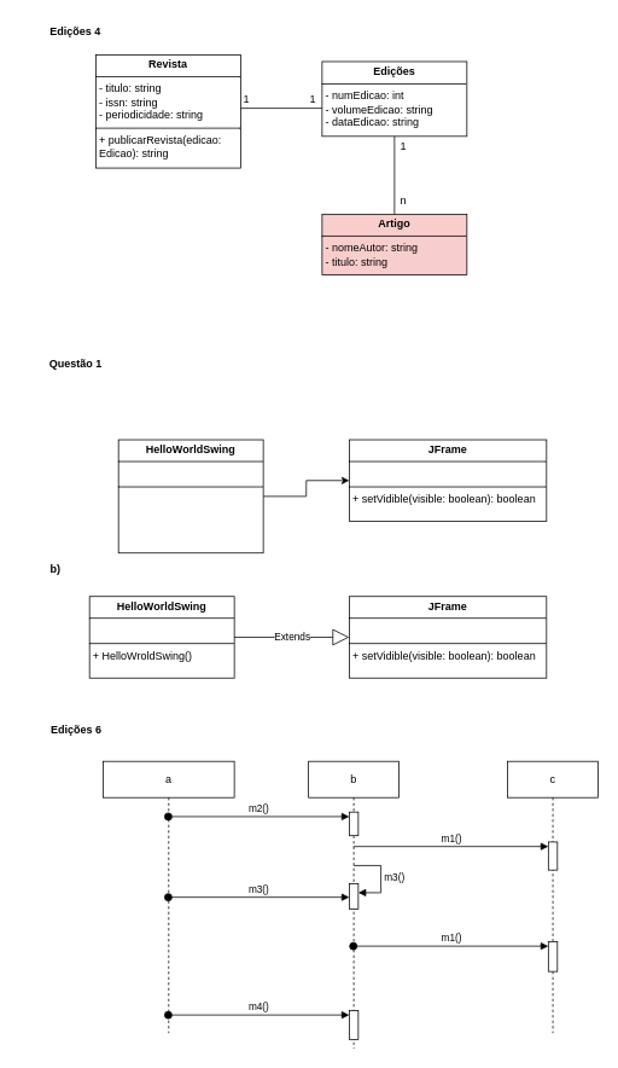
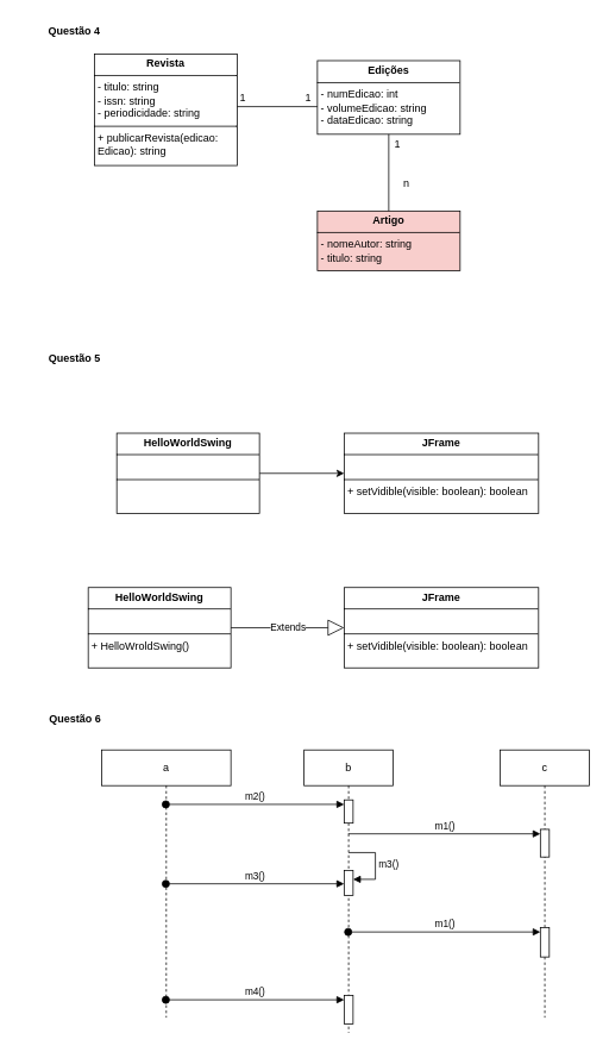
  <mxCell id="0" />
  <mxCell id="1" parent="0" />
  <mxCell id="2" value="&lt;p style=&quot;margin:0px;margin-top:4px;text-align:center;&quot;&gt;&lt;b&gt;Revista&lt;/b&gt;&lt;/p&gt;&lt;hr size=&quot;1&quot; style=&quot;border-style:solid;&quot;&gt;&lt;p style=&quot;margin:0px;margin-left:4px;&quot;&gt;- titulo: string&lt;/p&gt;&lt;p style=&quot;margin:0px;margin-left:4px;&quot;&gt;- issn: string&lt;/p&gt;&lt;p style=&quot;margin:0px;margin-left:4px;&quot;&gt;- periodicidade: string&lt;/p&gt;&lt;hr size=&quot;1&quot; style=&quot;border-style:solid;&quot;&gt;&lt;p style=&quot;margin:0px;margin-left:4px;&quot;&gt;+ publicarRevista(edicao: Edicao): string&lt;/p&gt;" style="verticalAlign=top;align=left;overflow=fill;html=1;whiteSpace=wrap;" parent="1" vertex="1"><mxGeometry x="105" y="60" width="160" height="125" as="geometry" /></mxCell>
  <mxCell id="3" value="&lt;p style=&quot;margin:0px;margin-top:4px;text-align:center;&quot;&gt;&lt;b&gt;Edições&lt;/b&gt;&lt;/p&gt;&lt;hr size=&quot;1&quot; style=&quot;border-style:solid;&quot;&gt;&lt;p style=&quot;margin:0px;margin-left:4px;&quot;&gt;- numEdicao: int&lt;/p&gt;&lt;p style=&quot;margin:0px;margin-left:4px;&quot;&gt;- volumeEdicao: string&lt;/p&gt;&lt;p style=&quot;margin:0px;margin-left:4px;&quot;&gt;- dataEdicao: string&lt;/p&gt;&lt;p style=&quot;margin:0px;margin-left:4px;&quot;&gt;&lt;br&gt;&lt;/p&gt;" style="verticalAlign=top;align=left;overflow=fill;html=1;whiteSpace=wrap;" parent="1" vertex="1"><mxGeometry x="355" y="67.5" width="160" height="82.5" as="geometry" /></mxCell>
  <mxCell id="4" value="&lt;span style=&quot;font-weight: normal;&quot;&gt;1&lt;/span&gt;" style="text;align=center;fontStyle=1;verticalAlign=middle;spacingLeft=3;spacingRight=3;strokeColor=none;rotatable=0;points=[[0,0.5],[1,0.5]];portConstraint=eastwest;html=1;" parent="1" vertex="1"><mxGeometry x="231" y="97" width="80" height="26" as="geometry" /></mxCell>
  <mxCell id="5" value="" style="line;strokeWidth=1;fillColor=none;align=left;verticalAlign=middle;spacingTop=-1;spacingLeft=3;spacingRight=3;rotatable=0;labelPosition=right;points=[];portConstraint=eastwest;strokeColor=inherit;" parent="1" vertex="1"><mxGeometry x="265" y="115" width="90" height="8" as="geometry" /></mxCell>
  <mxCell id="6" value="&lt;p style=&quot;margin:0px;margin-top:4px;text-align:center;&quot;&gt;&lt;b&gt;Artigo&lt;/b&gt;&lt;/p&gt;&lt;hr size=&quot;1&quot; style=&quot;border-style:solid;&quot;&gt;&lt;p style=&quot;margin:0px;margin-left:4px;&quot;&gt;- nomeAutor: string&lt;/p&gt;&lt;p style=&quot;margin:0px;margin-left:4px;&quot;&gt;- titulo: string&lt;/p&gt;" style="verticalAlign=top;align=left;overflow=fill;html=1;whiteSpace=wrap;fillColor=#f8cecc;" parent="1" vertex="1"><mxGeometry x="355" y="236" width="160" height="67" as="geometry" /></mxCell>
  <mxCell id="7" value="" style="endArrow=none;html=1;rounded=0;entryX=0.5;entryY=1;entryDx=0;entryDy=0;exitX=0.5;exitY=0;exitDx=0;exitDy=0;" parent="1" source="6" target="3" edge="1"><mxGeometry width="50" height="50" relative="1" as="geometry"><mxPoint x="337" y="236" as="sourcePoint" /><mxPoint x="387" y="186" as="targetPoint" /></mxGeometry></mxCell>
  <mxCell id="8" value="1" style="text;html=1;align=center;verticalAlign=middle;whiteSpace=wrap;rounded=0;" parent="1" vertex="1"><mxGeometry x="315" y="95" width="60" height="30" as="geometry" /></mxCell>
  <mxCell id="9" value="1" style="text;html=1;align=center;verticalAlign=middle;whiteSpace=wrap;rounded=0;" parent="1" vertex="1"><mxGeometry x="415" y="147" width="60" height="30" as="geometry" /></mxCell>
- <mxCell id="10" value="n" style="text;html=1;align=center;verticalAlign=middle;whiteSpace=wrap;rounded=0;" parent="1" vertex="1"><mxGeometry x="415" y="206" width="60" height="30" as="geometry" /></mxCell>
- <mxCell id="11" value="&lt;b&gt;Edições 4&lt;/b&gt;" style="text;html=1;align=center;verticalAlign=middle;whiteSpace=wrap;rounded=0;" parent="1" vertex="1"><mxGeometry x="39" y="20" width="87" height="30" as="geometry" /></mxCell>
- <mxCell id="12" value="&lt;b&gt;Questão 1&lt;/b&gt;" style="text;html=1;align=center;verticalAlign=middle;whiteSpace=wrap;rounded=0;" vertex="1" parent="1"><mxGeometry x="44.5" y="386" width="76" height="30" as="geometry" /></mxCell>
+ <mxCell id="10" value="n" style="text;html=1;align=center;verticalAlign=middle;whiteSpace=wrap;rounded=0;" parent="1" vertex="1"><mxGeometry x="425" y="191" width="60" height="30" as="geometry" /></mxCell>
+ <mxCell id="11" value="&lt;b&gt;Questão 4&lt;/b&gt;" style="text;html=1;align=center;verticalAlign=middle;whiteSpace=wrap;rounded=0;" parent="1" vertex="1"><mxGeometry x="39" y="20" width="87" height="30" as="geometry" /></mxCell>
+ <mxCell id="12" value="&lt;b&gt;Questão 5&lt;/b&gt;" style="text;html=1;align=center;verticalAlign=middle;whiteSpace=wrap;rounded=0;" vertex="1" parent="1"><mxGeometry x="44.5" y="386" width="76" height="30" as="geometry" /></mxCell>
  <mxCell id="13" style="edgeStyle=orthogonalEdgeStyle;rounded=0;orthogonalLoop=1;jettySize=auto;html=1;" edge="1" parent="1" source="14" target="15"><mxGeometry relative="1" as="geometry"><mxPoint x="382" y="530" as="targetPoint" /></mxGeometry></mxCell>
- <mxCell id="14" value="&lt;p style=&quot;margin:0px;margin-top:4px;text-align:center;&quot;&gt;&lt;b&gt;HelloWorldSwing&lt;/b&gt;&lt;/p&gt;&lt;hr size=&quot;1&quot; style=&quot;border-style:solid;&quot;&gt;&lt;p style=&quot;margin:0px;margin-left:4px;&quot;&gt;&lt;br&gt;&lt;/p&gt;&lt;hr size=&quot;1&quot; style=&quot;border-style:solid;&quot;&gt;&lt;p style=&quot;margin:0px;margin-left:4px;&quot;&gt;&lt;br&gt;&lt;/p&gt;" style="verticalAlign=top;align=left;overflow=fill;html=1;whiteSpace=wrap;" vertex="1" parent="1"><mxGeometry x="130" y="485" width="160" height="125" as="geometry" /></mxCell>
+ <mxCell id="14" value="&lt;p style=&quot;margin:0px;margin-top:4px;text-align:center;&quot;&gt;&lt;b&gt;HelloWorldSwing&lt;/b&gt;&lt;/p&gt;&lt;hr size=&quot;1&quot; style=&quot;border-style:solid;&quot;&gt;&lt;p style=&quot;margin:0px;margin-left:4px;&quot;&gt;&lt;br&gt;&lt;/p&gt;&lt;hr size=&quot;1&quot; style=&quot;border-style:solid;&quot;&gt;&lt;p style=&quot;margin:0px;margin-left:4px;&quot;&gt;&lt;br&gt;&lt;/p&gt;" style="verticalAlign=top;align=left;overflow=fill;html=1;whiteSpace=wrap;" vertex="1" parent="1"><mxGeometry x="130" y="485" width="160" height="90" as="geometry" /></mxCell>
  <mxCell id="15" value="&lt;p style=&quot;margin:0px;margin-top:4px;text-align:center;&quot;&gt;&lt;b&gt;JFrame&lt;/b&gt;&lt;/p&gt;&lt;hr size=&quot;1&quot; style=&quot;border-style:solid;&quot;&gt;&lt;p style=&quot;margin:0px;margin-left:4px;&quot;&gt;&lt;br&gt;&lt;/p&gt;&lt;hr size=&quot;1&quot; style=&quot;border-style:solid;&quot;&gt;&lt;p style=&quot;margin:0px;margin-left:4px;&quot;&gt;+ setVidible(visible: boolean): boolean&lt;/p&gt;" style="verticalAlign=top;align=left;overflow=fill;html=1;whiteSpace=wrap;" vertex="1" parent="1"><mxGeometry x="385" y="485" width="218" height="90" as="geometry" /></mxCell>
- <mxCell id="16" value="b)" style="text;align=center;fontStyle=1;verticalAlign=middle;spacingLeft=3;spacingRight=3;strokeColor=none;rotatable=0;points=[[0,0.5],[1,0.5]];portConstraint=eastwest;html=1;" vertex="1" parent="1"><mxGeometry x="20" y="615" width="80" height="26" as="geometry" /></mxCell>
  <mxCell id="17" value="&lt;p style=&quot;margin:0px;margin-top:4px;text-align:center;&quot;&gt;&lt;b&gt;HelloWorldSwing&lt;/b&gt;&lt;/p&gt;&lt;hr size=&quot;1&quot; style=&quot;border-style:solid;&quot;&gt;&lt;p style=&quot;margin:0px;margin-left:4px;&quot;&gt;&lt;br&gt;&lt;/p&gt;&lt;hr size=&quot;1&quot; style=&quot;border-style:solid;&quot;&gt;&lt;p style=&quot;margin:0px;margin-left:4px;&quot;&gt;+ HelloWroldSwing()&lt;/p&gt;" style="verticalAlign=top;align=left;overflow=fill;html=1;whiteSpace=wrap;" vertex="1" parent="1"><mxGeometry x="98" y="658" width="160" height="90" as="geometry" /></mxCell>
  <mxCell id="18" value="&lt;p style=&quot;margin:0px;margin-top:4px;text-align:center;&quot;&gt;&lt;b&gt;JFrame&lt;/b&gt;&lt;/p&gt;&lt;hr size=&quot;1&quot; style=&quot;border-style:solid;&quot;&gt;&lt;p style=&quot;margin:0px;margin-left:4px;&quot;&gt;&lt;br&gt;&lt;/p&gt;&lt;hr size=&quot;1&quot; style=&quot;border-style:solid;&quot;&gt;&lt;p style=&quot;margin:0px;margin-left:4px;&quot;&gt;+ setVidible(visible: boolean): boolean&lt;/p&gt;" style="verticalAlign=top;align=left;overflow=fill;html=1;whiteSpace=wrap;" vertex="1" parent="1"><mxGeometry x="385" y="658" width="218" height="90" as="geometry" /></mxCell>
  <mxCell id="19" value="Extends" style="endArrow=block;endSize=16;endFill=0;html=1;rounded=0;exitX=1;exitY=0.5;exitDx=0;exitDy=0;entryX=0;entryY=0.5;entryDx=0;entryDy=0;" edge="1" parent="1" source="17" target="18"><mxGeometry width="160" relative="1" as="geometry"><mxPoint x="375" y="819" as="sourcePoint" /><mxPoint x="278" y="819" as="targetPoint" /></mxGeometry></mxCell>
- <mxCell id="20" value="Edições 6" style="text;align=center;fontStyle=1;verticalAlign=middle;spacingLeft=3;spacingRight=3;strokeColor=none;rotatable=0;points=[[0,0.5],[1,0.5]];portConstraint=eastwest;html=1;" vertex="1" parent="1"><mxGeometry x="42.5" y="793" width="80" height="26" as="geometry" /></mxCell>
+ <mxCell id="20" value="Questão 6" style="text;align=center;fontStyle=1;verticalAlign=middle;spacingLeft=3;spacingRight=3;strokeColor=none;rotatable=0;points=[[0,0.5],[1,0.5]];portConstraint=eastwest;html=1;" vertex="1" parent="1"><mxGeometry x="42.5" y="793" width="80" height="26" as="geometry" /></mxCell>
  <mxCell id="21" value="c" style="shape=umlLifeline;perimeter=lifelinePerimeter;whiteSpace=wrap;html=1;container=1;dropTarget=0;collapsible=0;recursiveResize=0;outlineConnect=0;portConstraint=eastwest;newEdgeStyle={&quot;curved&quot;:0,&quot;rounded&quot;:0};" vertex="1" parent="1"><mxGeometry x="560" y="840" width="100" height="300" as="geometry" /></mxCell>
  <mxCell id="22" value="" style="html=1;points=[[0,0,0,0,5],[0,1,0,0,-5],[1,0,0,0,5],[1,1,0,0,-5]];perimeter=orthogonalPerimeter;outlineConnect=0;targetShapes=umlLifeline;portConstraint=eastwest;newEdgeStyle={&quot;curved&quot;:0,&quot;rounded&quot;:0};" vertex="1" parent="21"><mxGeometry x="45" y="89" width="10" height="31" as="geometry" /></mxCell>
  <mxCell id="23" value="" style="html=1;points=[[0,0,0,0,5],[0,1,0,0,-5],[1,0,0,0,5],[1,1,0,0,-5]];perimeter=orthogonalPerimeter;outlineConnect=0;targetShapes=umlLifeline;portConstraint=eastwest;newEdgeStyle={&quot;curved&quot;:0,&quot;rounded&quot;:0};" vertex="1" parent="21"><mxGeometry x="45" y="199" width="10" height="33" as="geometry" /></mxCell>
  <mxCell id="24" value="b" style="shape=umlLifeline;perimeter=lifelinePerimeter;whiteSpace=wrap;html=1;container=1;dropTarget=0;collapsible=0;recursiveResize=0;outlineConnect=0;portConstraint=eastwest;newEdgeStyle={&quot;curved&quot;:0,&quot;rounded&quot;:0};" vertex="1" parent="1"><mxGeometry x="340" y="840" width="100" height="317" as="geometry" /></mxCell>
  <mxCell id="25" value="" style="html=1;points=[[0,0,0,0,5],[0,1,0,0,-5],[1,0,0,0,5],[1,1,0,0,-5]];perimeter=orthogonalPerimeter;outlineConnect=0;targetShapes=umlLifeline;portConstraint=eastwest;newEdgeStyle={&quot;curved&quot;:0,&quot;rounded&quot;:0};" vertex="1" parent="24"><mxGeometry x="45" y="56" width="10" height="26" as="geometry" /></mxCell>
  <mxCell id="26" value="" style="html=1;points=[[0,0,0,0,5],[0,1,0,0,-5],[1,0,0,0,5],[1,1,0,0,-5]];perimeter=orthogonalPerimeter;outlineConnect=0;targetShapes=umlLifeline;portConstraint=eastwest;newEdgeStyle={&quot;curved&quot;:0,&quot;rounded&quot;:0};" vertex="1" parent="24"><mxGeometry x="45" y="135" width="10" height="28" as="geometry" /></mxCell>
  <mxCell id="27" value="m3()" style="html=1;align=left;spacingLeft=2;endArrow=block;rounded=0;edgeStyle=orthogonalEdgeStyle;curved=0;rounded=0;" edge="1" target="26" parent="24"><mxGeometry relative="1" as="geometry"><mxPoint x="50" y="115" as="sourcePoint" /><Array as="points"><mxPoint x="80" y="145" /></Array></mxGeometry></mxCell>
  <mxCell id="28" value="" style="html=1;points=[[0,0,0,0,5],[0,1,0,0,-5],[1,0,0,0,5],[1,1,0,0,-5]];perimeter=orthogonalPerimeter;outlineConnect=0;targetShapes=umlLifeline;portConstraint=eastwest;newEdgeStyle={&quot;curved&quot;:0,&quot;rounded&quot;:0};" vertex="1" parent="24"><mxGeometry x="45" y="275" width="10" height="32" as="geometry" /></mxCell>
  <mxCell id="29" value="a" style="shape=umlLifeline;perimeter=lifelinePerimeter;whiteSpace=wrap;html=1;container=1;dropTarget=0;collapsible=0;recursiveResize=0;outlineConnect=0;portConstraint=eastwest;newEdgeStyle={&quot;curved&quot;:0,&quot;rounded&quot;:0};" vertex="1" parent="1"><mxGeometry x="113" y="840" width="145" height="300" as="geometry" /></mxCell>
  <mxCell id="30" value="m2()" style="html=1;verticalAlign=bottom;startArrow=oval;endArrow=block;startSize=8;curved=0;rounded=0;entryX=0;entryY=0;entryDx=0;entryDy=5;" edge="1" target="25" parent="1" source="29"><mxGeometry relative="1" as="geometry"><mxPoint x="277" y="919" as="sourcePoint" /></mxGeometry></mxCell>
  <mxCell id="31" value="m1()" style="html=1;verticalAlign=bottom;endArrow=block;curved=0;rounded=0;entryX=0;entryY=0;entryDx=0;entryDy=5;" edge="1" target="22" parent="1" source="24"><mxGeometry relative="1" as="geometry"><mxPoint x="535" y="944" as="sourcePoint" /></mxGeometry></mxCell>
  <mxCell id="32" value="m1()" style="html=1;verticalAlign=bottom;startArrow=oval;endArrow=block;startSize=8;curved=0;rounded=0;entryX=0;entryY=0;entryDx=0;entryDy=5;" edge="1" target="23" parent="1" source="24"><mxGeometry relative="1" as="geometry"><mxPoint x="535" y="1027" as="sourcePoint" /></mxGeometry></mxCell>
  <mxCell id="33" value="m3()" style="html=1;verticalAlign=bottom;startArrow=oval;startFill=1;endArrow=block;startSize=8;curved=0;rounded=0;" edge="1" parent="1" source="29" target="26"><mxGeometry width="60" relative="1" as="geometry"><mxPoint x="391" y="1020" as="sourcePoint" /><mxPoint x="451" y="1020" as="targetPoint" /></mxGeometry></mxCell>
  <mxCell id="34" value="m4()" style="html=1;verticalAlign=bottom;startArrow=oval;endArrow=block;startSize=8;curved=0;rounded=0;entryX=0;entryY=0;entryDx=0;entryDy=5;" edge="1" target="28" parent="1" source="29"><mxGeometry relative="1" as="geometry"><mxPoint x="315" y="1082" as="sourcePoint" /></mxGeometry></mxCell>
